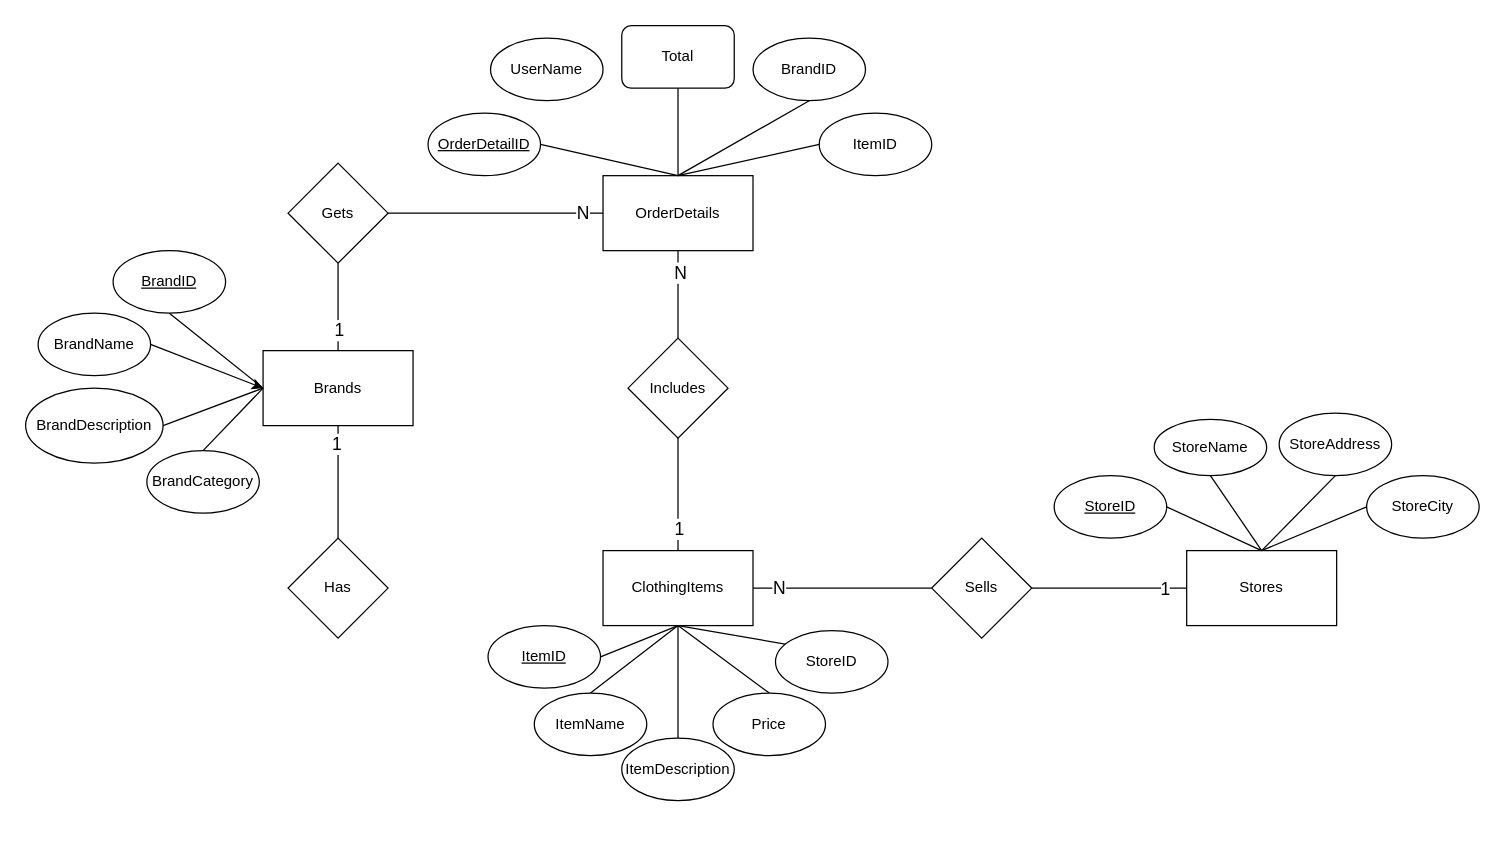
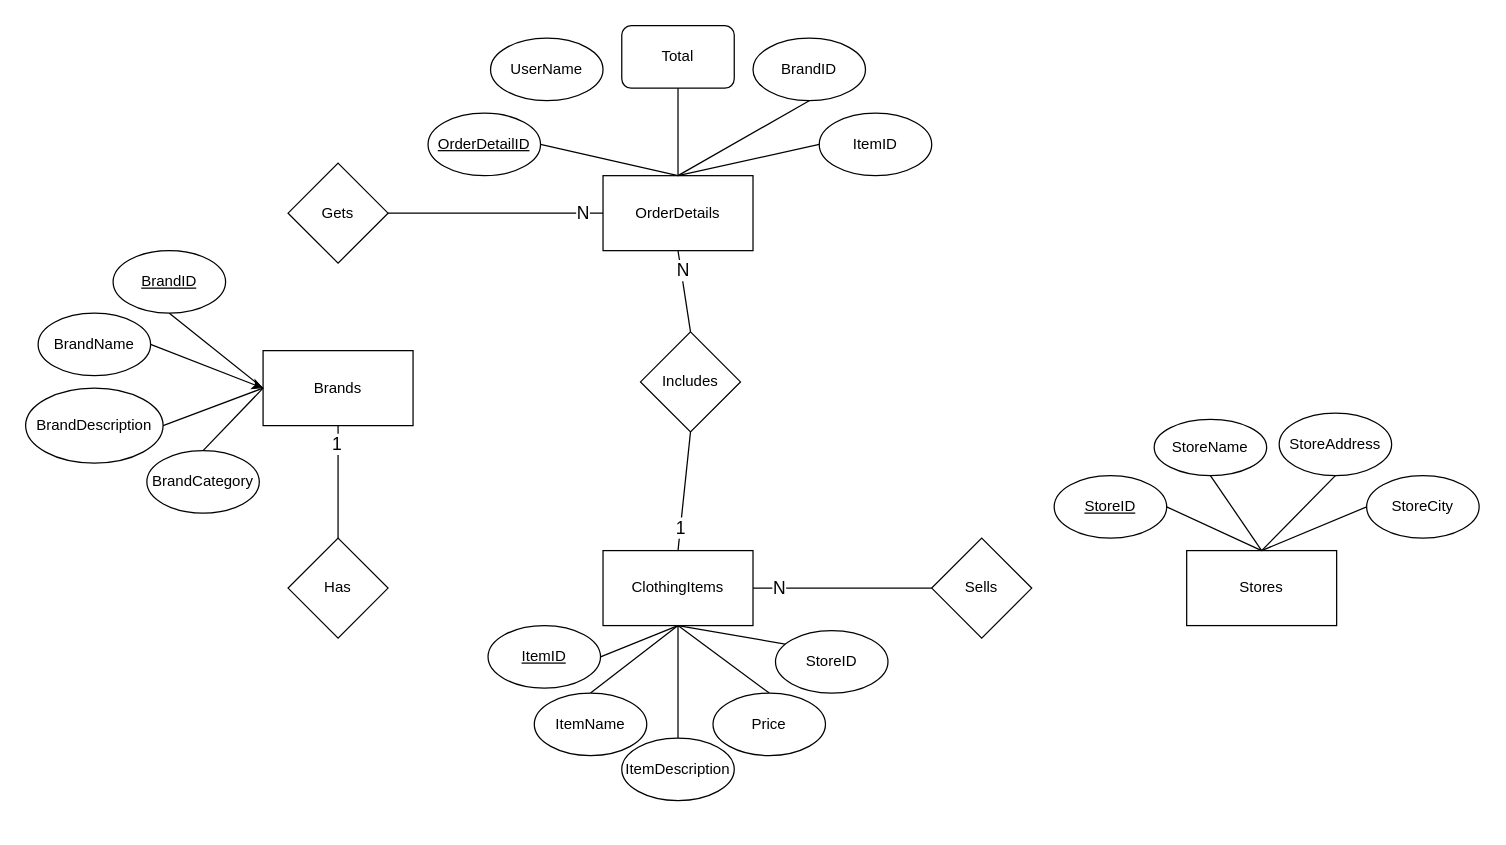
  <mxCell id="0" />
  <mxCell id="1" parent="0" />
  <mxCell id="2" value="Brands" style="rounded=0;whiteSpace=wrap;html=1;" parent="1" vertex="1"><mxGeometry x="210" y="280" width="120" height="60" as="geometry" /></mxCell>
  <mxCell id="3" value="Stores" style="rounded=0;whiteSpace=wrap;html=1;" parent="1" vertex="1"><mxGeometry x="949" y="440" width="120" height="60" as="geometry" /></mxCell>
  <mxCell id="4" value="ClothingItems" style="rounded=0;whiteSpace=wrap;html=1;" parent="1" vertex="1"><mxGeometry x="482" y="440" width="120" height="60" as="geometry" /></mxCell>
  <mxCell id="5" value="OrderDetails" style="rounded=0;whiteSpace=wrap;html=1;" parent="1" vertex="1"><mxGeometry x="482" y="140" width="120" height="60" as="geometry" /></mxCell>
  <mxCell id="6" value="Has" style="rhombus;whiteSpace=wrap;html=1;" parent="1" vertex="1"><mxGeometry x="230" y="430" width="80" height="80" as="geometry" /></mxCell>
  <mxCell id="7" value="Gets" style="rhombus;whiteSpace=wrap;html=1;" parent="1" vertex="1"><mxGeometry x="230" y="130" width="80" height="80" as="geometry" /></mxCell>
  <mxCell id="8" value="" style="endArrow=none;html=1;rounded=0;entryX=0;entryY=0.5;entryDx=0;entryDy=0;exitX=1;exitY=0.5;exitDx=0;exitDy=0;" parent="1" source="7" target="5" edge="1"><mxGeometry width="50" height="50" relative="1" as="geometry"><mxPoint x="390" y="270" as="sourcePoint" /><mxPoint x="440" y="220" as="targetPoint" /></mxGeometry></mxCell>
  <mxCell id="9" value="&lt;font style=&quot;font-size: 14px;&quot;&gt;N&lt;/font&gt;" style="edgeLabel;html=1;align=center;verticalAlign=middle;resizable=0;points=[];" parent="8" vertex="1" connectable="0"><mxGeometry x="0.802" y="1" relative="1" as="geometry"><mxPoint as="offset" /></mxGeometry></mxCell>
- <mxCell id="10" value="" style="endArrow=none;html=1;rounded=0;exitX=0.5;exitY=0;exitDx=0;exitDy=0;" parent="1" source="2" target="7" edge="1"><mxGeometry width="50" height="50" relative="1" as="geometry"><mxPoint x="280" y="250" as="sourcePoint" /><mxPoint x="330" y="200" as="targetPoint" /></mxGeometry></mxCell>
- <mxCell id="11" value="&lt;font style=&quot;font-size: 14px;&quot;&gt;1&lt;/font&gt;" style="edgeLabel;html=1;align=center;verticalAlign=middle;resizable=0;points=[];" parent="10" vertex="1" connectable="0"><mxGeometry x="-0.514" relative="1" as="geometry"><mxPoint as="offset" /></mxGeometry></mxCell>
  <mxCell id="12" value="" style="endArrow=none;html=1;rounded=0;entryX=0.5;entryY=1;entryDx=0;entryDy=0;exitX=0.5;exitY=0;exitDx=0;exitDy=0;" parent="1" source="6" target="2" edge="1"><mxGeometry width="50" height="50" relative="1" as="geometry"><mxPoint x="270" y="420" as="sourcePoint" /><mxPoint x="270" y="340" as="targetPoint" /></mxGeometry></mxCell>
  <mxCell id="13" value="&lt;font style=&quot;font-size: 14px;&quot;&gt;1&lt;/font&gt;" style="edgeLabel;html=1;align=center;verticalAlign=middle;resizable=0;points=[];" parent="12" vertex="1" connectable="0"><mxGeometry x="0.689" y="2" relative="1" as="geometry"><mxPoint as="offset" /></mxGeometry></mxCell>
- <mxCell id="14" value="" style="endArrow=none;html=1;rounded=0;exitX=1;exitY=0.5;exitDx=0;exitDy=0;entryX=0;entryY=0.5;entryDx=0;entryDy=0;" parent="1" source="18" target="3" edge="1"><mxGeometry width="50" height="50" relative="1" as="geometry"><mxPoint x="730" y="460" as="sourcePoint" /><mxPoint x="831" y="360" as="targetPoint" /></mxGeometry></mxCell>
- <mxCell id="15" value="&lt;font style=&quot;font-size: 14px;&quot;&gt;1&lt;/font&gt;" style="edgeLabel;html=1;align=center;verticalAlign=middle;resizable=0;points=[];" parent="14" vertex="1" connectable="0"><mxGeometry x="0.71" relative="1" as="geometry"><mxPoint as="offset" /></mxGeometry></mxCell>
  <mxCell id="16" value="" style="endArrow=none;html=1;rounded=0;exitX=1;exitY=0.5;exitDx=0;exitDy=0;entryX=0;entryY=0.5;entryDx=0;entryDy=0;" parent="1" source="4" target="18" edge="1"><mxGeometry width="50" height="50" relative="1" as="geometry"><mxPoint x="620" y="469.5" as="sourcePoint" /><mxPoint x="650" y="460" as="targetPoint" /></mxGeometry></mxCell>
  <mxCell id="17" value="&lt;font style=&quot;font-size: 14px;&quot;&gt;N&lt;/font&gt;" style="edgeLabel;html=1;align=center;verticalAlign=middle;resizable=0;points=[];" parent="16" vertex="1" connectable="0"><mxGeometry x="-0.72" y="1" relative="1" as="geometry"><mxPoint as="offset" /></mxGeometry></mxCell>
  <mxCell id="18" value="Sells" style="rhombus;whiteSpace=wrap;html=1;" parent="1" vertex="1"><mxGeometry x="745" y="430" width="80" height="80" as="geometry" /></mxCell>
  <mxCell id="19" value="" style="endArrow=none;html=1;rounded=0;exitX=0.5;exitY=0;exitDx=0;exitDy=0;entryX=0.5;entryY=1;entryDx=0;entryDy=0;" parent="1" source="61" target="5" edge="1"><mxGeometry width="50" height="50" relative="1" as="geometry"><mxPoint x="542" y="270" as="sourcePoint" /><mxPoint x="580" y="220" as="targetPoint" /></mxGeometry></mxCell>
  <mxCell id="20" value="&lt;font style=&quot;font-size: 14px;&quot;&gt;N&lt;/font&gt;" style="edgeLabel;html=1;align=center;verticalAlign=middle;resizable=0;points=[];" parent="19" vertex="1" connectable="0"><mxGeometry x="0.514" y="-1" relative="1" as="geometry"><mxPoint as="offset" /></mxGeometry></mxCell>
  <mxCell id="21" value="" style="endArrow=none;html=1;rounded=0;exitX=0.5;exitY=0;exitDx=0;exitDy=0;entryX=0.5;entryY=1;entryDx=0;entryDy=0;" parent="1" source="4" target="61" edge="1"><mxGeometry width="50" height="50" relative="1" as="geometry"><mxPoint x="541.5" y="420" as="sourcePoint" /><mxPoint x="542" y="350" as="targetPoint" /></mxGeometry></mxCell>
  <mxCell id="22" value="&lt;font style=&quot;font-size: 14px;&quot;&gt;1&lt;/font&gt;" style="edgeLabel;html=1;align=center;verticalAlign=middle;resizable=0;points=[];" parent="21" vertex="1" connectable="0"><mxGeometry x="-0.6" relative="1" as="geometry"><mxPoint as="offset" /></mxGeometry></mxCell>
  <mxCell id="23" value="" style="group" parent="1" vertex="1" connectable="0"><mxGeometry x="342" y="20" width="390" height="120" as="geometry" /></mxCell>
  <mxCell id="24" value="&lt;u&gt;OrderDetailID&lt;/u&gt;" style="ellipse;whiteSpace=wrap;html=1;" parent="23" vertex="1"><mxGeometry y="70" width="90" height="50" as="geometry" /></mxCell>
  <mxCell id="25" value="BrandID" style="ellipse;whiteSpace=wrap;html=1;" parent="23" vertex="1"><mxGeometry x="260" y="10" width="90" height="50" as="geometry" /></mxCell>
  <mxCell id="26" value="UserName" style="ellipse;whiteSpace=wrap;html=1;" parent="23" vertex="1"><mxGeometry x="50" y="10" width="90" height="50" as="geometry" /></mxCell>
  <mxCell id="27" value="ItemID" style="ellipse;whiteSpace=wrap;html=1;" parent="23" vertex="1"><mxGeometry x="313" y="70" width="90" height="50" as="geometry" /></mxCell>
  <mxCell id="28" value="Total" style="whiteSpace=wrap;html=1;rounded=1;" parent="23" vertex="1"><mxGeometry x="155" width="90" height="50" as="geometry" /></mxCell>
  <mxCell id="29" value="&lt;u&gt;BrandID&lt;/u&gt;" style="ellipse;whiteSpace=wrap;html=1;" parent="1" vertex="1"><mxGeometry x="90" y="200" width="90" height="50" as="geometry" /></mxCell>
  <mxCell id="30" value="BrandName" style="ellipse;whiteSpace=wrap;html=1;" parent="1" vertex="1"><mxGeometry x="30" y="250" width="90" height="50" as="geometry" /></mxCell>
  <mxCell id="31" value="BrandDescription" style="ellipse;whiteSpace=wrap;html=1;" parent="1" vertex="1"><mxGeometry x="20" y="310" width="110" height="60" as="geometry" /></mxCell>
  <mxCell id="32" value="BrandCategory" style="ellipse;whiteSpace=wrap;html=1;" parent="1" vertex="1"><mxGeometry x="117" y="360" width="90" height="50" as="geometry" /></mxCell>
  <mxCell id="33" value="" style="endArrow=none;html=1;rounded=0;entryX=0;entryY=0.5;entryDx=0;entryDy=0;exitX=0.5;exitY=0;exitDx=0;exitDy=0;" parent="1" source="5" target="27" edge="1"><mxGeometry width="50" height="50" relative="1" as="geometry"><mxPoint x="530" y="100" as="sourcePoint" /><mxPoint x="730" y="200" as="targetPoint" /></mxGeometry></mxCell>
  <mxCell id="34" value="" style="endArrow=none;html=1;rounded=0;entryX=0.5;entryY=1;entryDx=0;entryDy=0;exitX=0.5;exitY=0;exitDx=0;exitDy=0;" parent="1" source="5" target="25" edge="1"><mxGeometry width="50" height="50" relative="1" as="geometry"><mxPoint x="550" y="100" as="sourcePoint" /><mxPoint x="540" y="80" as="targetPoint" /></mxGeometry></mxCell>
  <mxCell id="35" value="" style="endArrow=none;html=1;rounded=0;entryX=0.5;entryY=1;entryDx=0;entryDy=0;exitX=0.5;exitY=0;exitDx=0;exitDy=0;" parent="1" source="5" target="28" edge="1"><mxGeometry width="50" height="50" relative="1" as="geometry"><mxPoint x="460" y="140" as="sourcePoint" /><mxPoint x="510" y="90" as="targetPoint" /></mxGeometry></mxCell>
  <mxCell id="36" value="" style="endArrow=none;html=1;rounded=0;entryX=0.5;entryY=0;entryDx=0;entryDy=0;exitX=1;exitY=0.5;exitDx=0;exitDy=0;" parent="1" source="24" target="5" edge="1"><mxGeometry width="50" height="50" relative="1" as="geometry"><mxPoint x="450" y="140" as="sourcePoint" /><mxPoint x="530" y="110" as="targetPoint" /></mxGeometry></mxCell>
  <mxCell id="37" value="" style="endArrow=none;html=1;rounded=1;entryX=0.5;entryY=1;entryDx=0;entryDy=0;exitX=0;exitY=0.5;exitDx=0;exitDy=0;" parent="1" source="2" target="29" edge="1"><mxGeometry width="50" height="50" relative="1" as="geometry"><mxPoint x="190" y="290" as="sourcePoint" /><mxPoint x="240" y="240" as="targetPoint" /></mxGeometry></mxCell>
  <mxCell id="38" value="" style="endArrow=classic;html=1;rounded=0;exitX=1;exitY=0.5;exitDx=0;exitDy=0;entryX=0;entryY=0.5;entryDx=0;entryDy=0;" parent="1" source="30" target="2" edge="1"><mxGeometry width="50" height="50" relative="1" as="geometry"><mxPoint x="190" y="280" as="sourcePoint" /><mxPoint x="240" y="230" as="targetPoint" /></mxGeometry></mxCell>
  <mxCell id="39" value="" style="endArrow=none;html=1;rounded=0;exitX=1;exitY=0.5;exitDx=0;exitDy=0;entryX=0;entryY=0.5;entryDx=0;entryDy=0;" parent="1" source="31" target="2" edge="1"><mxGeometry width="50" height="50" relative="1" as="geometry"><mxPoint x="180" y="275" as="sourcePoint" /><mxPoint x="250.711" y="225" as="targetPoint" /></mxGeometry></mxCell>
  <mxCell id="40" value="" style="endArrow=none;html=1;rounded=0;exitX=0.5;exitY=0;exitDx=0;exitDy=0;" parent="1" source="32" edge="1"><mxGeometry width="50" height="50" relative="1" as="geometry"><mxPoint x="120" y="140" as="sourcePoint" /><mxPoint x="210" y="310" as="targetPoint" /></mxGeometry></mxCell>
  <mxCell id="41" value="" style="endArrow=none;html=1;rounded=0;entryX=0.5;entryY=1;entryDx=0;entryDy=0;exitX=0.5;exitY=0;exitDx=0;exitDy=0;" parent="1" source="49" target="4" edge="1"><mxGeometry width="50" height="50" relative="1" as="geometry"><mxPoint x="570" y="580" as="sourcePoint" /><mxPoint x="620" y="530" as="targetPoint" /></mxGeometry></mxCell>
  <mxCell id="42" value="" style="endArrow=none;html=1;rounded=0;exitX=1;exitY=0.5;exitDx=0;exitDy=0;entryX=0.5;entryY=1;entryDx=0;entryDy=0;" parent="1" source="51" target="4" edge="1"><mxGeometry width="50" height="50" relative="1" as="geometry"><mxPoint x="650" y="470" as="sourcePoint" /><mxPoint x="700" y="420" as="targetPoint" /></mxGeometry></mxCell>
  <mxCell id="43" value="" style="endArrow=none;html=1;rounded=0;entryX=0.5;entryY=1;entryDx=0;entryDy=0;exitX=0.5;exitY=0;exitDx=0;exitDy=0;" parent="1" source="48" target="4" edge="1"><mxGeometry width="50" height="50" relative="1" as="geometry"><mxPoint x="550" y="580" as="sourcePoint" /><mxPoint x="600" y="530" as="targetPoint" /></mxGeometry></mxCell>
  <mxCell id="44" value="" style="endArrow=none;html=1;rounded=0;entryX=0.5;entryY=1;entryDx=0;entryDy=0;exitX=0.5;exitY=0;exitDx=0;exitDy=0;" parent="1" source="50" target="4" edge="1"><mxGeometry width="50" height="50" relative="1" as="geometry"><mxPoint x="530" y="690" as="sourcePoint" /><mxPoint x="580" y="640" as="targetPoint" /></mxGeometry></mxCell>
  <mxCell id="45" value="" style="endArrow=none;html=1;rounded=0;entryX=0.5;entryY=1;entryDx=0;entryDy=0;exitX=1;exitY=0.5;exitDx=0;exitDy=0;" parent="1" source="47" target="4" edge="1"><mxGeometry width="50" height="50" relative="1" as="geometry"><mxPoint x="500" y="680" as="sourcePoint" /><mxPoint x="550" y="630" as="targetPoint" /></mxGeometry></mxCell>
  <mxCell id="46" value="" style="group" parent="1" vertex="1" connectable="0"><mxGeometry x="390" y="500" width="390" height="154" as="geometry" /></mxCell>
  <mxCell id="47" value="&lt;u&gt;ItemID&lt;/u&gt;" style="ellipse;whiteSpace=wrap;html=1;" parent="46" vertex="1"><mxGeometry width="90" height="50" as="geometry" /></mxCell>
  <mxCell id="48" value="ItemDescription" style="ellipse;whiteSpace=wrap;html=1;" parent="46" vertex="1"><mxGeometry x="107" y="90" width="90" height="50" as="geometry" /></mxCell>
  <mxCell id="49" value="Price" style="ellipse;whiteSpace=wrap;html=1;" parent="46" vertex="1"><mxGeometry x="180" y="54" width="90" height="50" as="geometry" /></mxCell>
  <mxCell id="50" value="ItemName" style="ellipse;whiteSpace=wrap;html=1;" parent="46" vertex="1"><mxGeometry x="37" y="54" width="90" height="50" as="geometry" /></mxCell>
  <mxCell id="51" value="StoreID" style="ellipse;whiteSpace=wrap;html=1;" parent="46" vertex="1"><mxGeometry x="230" y="4" width="90" height="50" as="geometry" /></mxCell>
  <mxCell id="52" value="" style="endArrow=none;html=1;rounded=0;entryX=1;entryY=0.5;entryDx=0;entryDy=0;exitX=0.5;exitY=0;exitDx=0;exitDy=0;" parent="1" source="3" target="57" edge="1"><mxGeometry width="50" height="50" relative="1" as="geometry"><mxPoint x="1099" y="510" as="sourcePoint" /><mxPoint x="1149" y="460" as="targetPoint" /></mxGeometry></mxCell>
  <mxCell id="53" value="" style="endArrow=none;html=1;rounded=0;entryX=0.5;entryY=1;entryDx=0;entryDy=0;exitX=0.5;exitY=0;exitDx=0;exitDy=0;" parent="1" source="3" target="58" edge="1"><mxGeometry width="50" height="50" relative="1" as="geometry"><mxPoint x="1079" y="490" as="sourcePoint" /><mxPoint x="1129" y="440" as="targetPoint" /></mxGeometry></mxCell>
  <mxCell id="54" value="" style="endArrow=none;html=1;rounded=0;entryX=0.5;entryY=1;entryDx=0;entryDy=0;exitX=0.5;exitY=0;exitDx=0;exitDy=0;" parent="1" source="3" target="59" edge="1"><mxGeometry width="50" height="50" relative="1" as="geometry"><mxPoint x="1039" y="500" as="sourcePoint" /><mxPoint x="1089" y="450" as="targetPoint" /></mxGeometry></mxCell>
  <mxCell id="55" value="" style="endArrow=none;html=1;rounded=0;entryX=0;entryY=0.5;entryDx=0;entryDy=0;exitX=0.5;exitY=0;exitDx=0;exitDy=0;" parent="1" source="3" target="60" edge="1"><mxGeometry width="50" height="50" relative="1" as="geometry"><mxPoint x="1119" y="510" as="sourcePoint" /><mxPoint x="1169" y="460" as="targetPoint" /></mxGeometry></mxCell>
  <mxCell id="56" value="" style="group" parent="1" vertex="1" connectable="0"><mxGeometry x="834" y="330" width="340" height="100" as="geometry" /></mxCell>
  <mxCell id="57" value="&lt;u&gt;StoreID&lt;/u&gt;" style="ellipse;whiteSpace=wrap;html=1;" parent="56" vertex="1"><mxGeometry x="9" y="50" width="90" height="50" as="geometry" /></mxCell>
  <mxCell id="58" value="StoreName" style="ellipse;whiteSpace=wrap;html=1;" parent="56" vertex="1"><mxGeometry x="89" y="5" width="90" height="45" as="geometry" /></mxCell>
  <mxCell id="59" value="StoreAddress" style="ellipse;whiteSpace=wrap;html=1;" parent="56" vertex="1"><mxGeometry x="189" width="90" height="50" as="geometry" /></mxCell>
  <mxCell id="60" value="StoreCity" style="ellipse;whiteSpace=wrap;html=1;" parent="56" vertex="1"><mxGeometry x="259" y="50" width="90" height="50" as="geometry" /></mxCell>
- <mxCell id="61" value="Includes" style="rhombus;whiteSpace=wrap;html=1;" parent="1" vertex="1"><mxGeometry x="502" y="270" width="80" height="80" as="geometry" /></mxCell>
+ <mxCell id="61" value="Includes" style="rhombus;whiteSpace=wrap;html=1;" parent="1" vertex="1"><mxGeometry x="512" y="265" width="80" height="80" as="geometry" /></mxCell>
